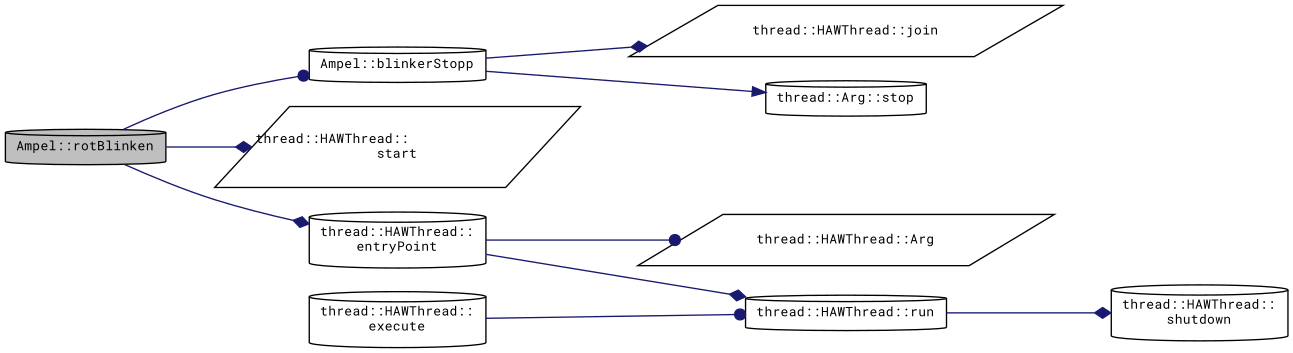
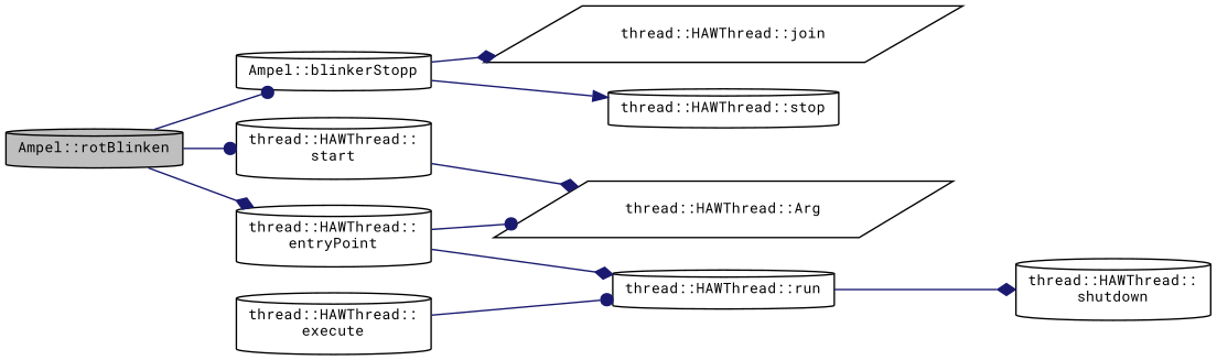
  digraph {
    fontname="Roboto Mono"
    rankdir=LR
    node [color=black fillcolor=white fontname="Roboto Mono" fontsize=10 shape=cylinder style=filled]
    edge [arrowhead=diamond color=midnightblue fontname="Roboto Mono" fontsize=10 labelfontname=Helvetica labelfontsize=10 style=solid]
    n1 [fillcolor=grey75 fontcolor=black height=0.2 label="Ampel::rotBlinken" width=0.4]
    n2 [height=0.2 label="Ampel::blinkerStopp" width=0.4]
-   n3 [height=0.2 label="thread::HAWThread::\lstart" shape=parallelogram width=0.4]
+   n3 [height=0.2 label="thread::HAWThread::\lstart" width=0.4]
    n4 [height=0.2 label="thread::HAWThread::\lentryPoint" width=0.4]
    n5 [height=0.2 label="thread::HAWThread::join" shape=parallelogram width=0.4]
-   n6 [height=0.2 label="thread::Arg::stop" width=0.4]
+   n6 [height=0.2 label="thread::HAWThread::stop" width=0.4]
    n7 [height=0.2 label="thread::HAWThread::Arg" shape=parallelogram width=0.4]
    n8 [height=0.2 label="thread::HAWThread::run" width=0.4]
    n9 [height=0.2 label="thread::HAWThread::\lshutdown" width=0.4]
    n10 [height=0.2 label="thread::HAWThread::\lexecute" width=0.4]
    n1 -> n2 [arrowhead=dot]
-   n1 -> n3
+   n1 -> n3 [arrowhead=dot]
    n1 -> n4
    n2 -> n5
    n2 -> n6 [arrowhead=normal]
+   n3 -> n7
    n4 -> n7 [arrowhead=dot]
    n4 -> n8
    n8 -> n9
    n10 -> n8 [arrowhead=dot]
  }
